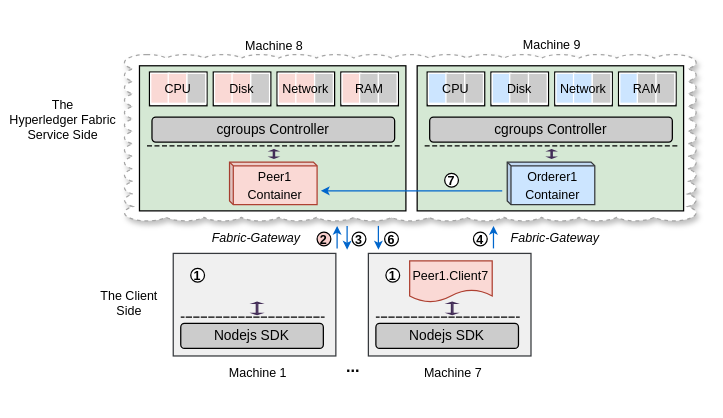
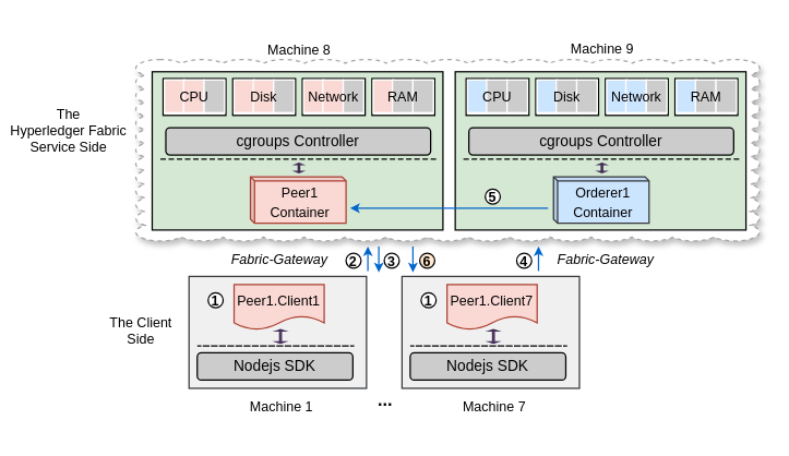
  <mxCell id="0" />
  <mxCell id="1" parent="0" />
  <mxCell id="2" value="" style="whiteSpace=wrap;html=1;shape=mxgraph.basic.cloud_rect;gradientColor=none;strokeColor=#A6A6A6;shadow=1;strokeWidth=1;perimeterSpacing=0;sketch=0;dashed=1;" parent="1" vertex="1"><mxGeometry x="99" y="43" width="457" height="133" as="geometry" /></mxCell>
  <mxCell id="3" value="&lt;font style=&quot;font-size: 10px;&quot;&gt;Machine 9&lt;/font&gt;" style="text;html=1;strokeColor=none;fillColor=none;align=center;verticalAlign=middle;whiteSpace=wrap;rounded=0;fontSize=10;" parent="1" vertex="1"><mxGeometry x="411" y="20" width="60" height="30" as="geometry" /></mxCell>
  <mxCell id="4" value="" style="rounded=0;whiteSpace=wrap;html=1;fillColor=#D5E8D4;" parent="1" vertex="1"><mxGeometry x="111" y="52" width="213" height="116" as="geometry" /></mxCell>
  <mxCell id="5" value="cgroups Controller" style="rounded=1;whiteSpace=wrap;html=1;fillColor=#CCCCCC;strokeColor=#000000;fontSize=11;" parent="1" vertex="1"><mxGeometry x="121" y="93" width="194" height="20" as="geometry" /></mxCell>
  <mxCell id="6" value="" style="endArrow=none;dashed=1;html=1;rounded=0;fontColor=#000000;shape=link;sketch=0;width=0;endSize=29;" parent="1" edge="1"><mxGeometry width="50" height="50" relative="1" as="geometry"><mxPoint x="319" y="116" as="sourcePoint" /><mxPoint x="117" y="116" as="targetPoint" /></mxGeometry></mxCell>
  <mxCell id="7" value="" style="html=1;shadow=0;dashed=0;align=center;verticalAlign=middle;shape=mxgraph.arrows2.twoWayArrow;dy=0.8;dx=1.0;fontColor=#ffffff;strokeColor=#432D57;fillColor=#76608a;direction=south;" parent="1" vertex="1"><mxGeometry x="216" y="119" width="5" height="7" as="geometry" /></mxCell>
  <mxCell id="8" value="" style="rounded=0;whiteSpace=wrap;html=1;shadow=0;labelBackgroundColor=none;fontSize=10;fontColor=#000000;strokeColor=#000000;fillColor=#FFFFFF;" parent="1" vertex="1"><mxGeometry x="119" y="57" width="46" height="27" as="geometry" /></mxCell>
  <mxCell id="9" value="" style="rounded=0;whiteSpace=wrap;html=1;shadow=0;fontSize=10;strokeColor=#FFFFFF;fillColor=#fad9d5;imageWidth=21;imageHeight=21;absoluteArcSize=1;" parent="1" vertex="1"><mxGeometry x="120" y="58" width="15" height="24" as="geometry" /></mxCell>
  <mxCell id="10" value="" style="rounded=0;whiteSpace=wrap;html=1;shadow=0;fontSize=10;strokeColor=#FFFFFF;fillColor=#fad9d5;imageWidth=21;imageHeight=21;absoluteArcSize=1;" parent="1" vertex="1"><mxGeometry x="134" y="58" width="15" height="24" as="geometry" /></mxCell>
  <mxCell id="11" value="" style="rounded=0;whiteSpace=wrap;html=1;shadow=0;fontSize=10;fontColor=#000000;strokeColor=#FFFFFF;fillColor=#CCCCCC;imageWidth=21;imageHeight=21;absoluteArcSize=1;" parent="1" vertex="1"><mxGeometry x="149" y="58" width="15" height="24" as="geometry" /></mxCell>
  <mxCell id="12" value="CPU" style="text;html=1;strokeColor=none;fillColor=none;align=center;verticalAlign=middle;whiteSpace=wrap;rounded=0;fontSize=10;" parent="1" vertex="1"><mxGeometry x="115" y="58" width="54" height="24" as="geometry" /></mxCell>
  <mxCell id="13" value="" style="rounded=0;whiteSpace=wrap;html=1;shadow=0;labelBackgroundColor=none;fontSize=10;fontColor=#000000;strokeColor=#000000;fillColor=#FFFFFF;" parent="1" vertex="1"><mxGeometry x="170" y="57" width="46" height="27" as="geometry" /></mxCell>
  <mxCell id="14" value="" style="rounded=0;whiteSpace=wrap;html=1;shadow=0;fontSize=10;strokeColor=#FFFFFF;fillColor=#fad9d5;imageWidth=21;imageHeight=21;absoluteArcSize=1;" parent="1" vertex="1"><mxGeometry x="171" y="58" width="15" height="24" as="geometry" /></mxCell>
  <mxCell id="15" value="" style="rounded=0;whiteSpace=wrap;html=1;shadow=0;fontSize=10;strokeColor=#FFFFFF;fillColor=#fad9d5;imageWidth=21;imageHeight=21;absoluteArcSize=1;" parent="1" vertex="1"><mxGeometry x="185" y="58" width="15" height="24" as="geometry" /></mxCell>
  <mxCell id="16" value="" style="rounded=0;whiteSpace=wrap;html=1;shadow=0;fontSize=10;fontColor=#000000;strokeColor=#FFFFFF;fillColor=#CCCCCC;imageWidth=21;imageHeight=21;absoluteArcSize=1;" parent="1" vertex="1"><mxGeometry x="200" y="58" width="15" height="24" as="geometry" /></mxCell>
  <mxCell id="17" value="Disk" style="text;html=1;strokeColor=none;fillColor=none;align=center;verticalAlign=middle;whiteSpace=wrap;rounded=0;fontSize=10;" parent="1" vertex="1"><mxGeometry x="166" y="58" width="54" height="24" as="geometry" /></mxCell>
  <mxCell id="18" value="" style="rounded=0;whiteSpace=wrap;html=1;shadow=0;labelBackgroundColor=none;fontSize=10;fontColor=#000000;strokeColor=#000000;fillColor=#FFFFFF;" parent="1" vertex="1"><mxGeometry x="221" y="57" width="46" height="27" as="geometry" /></mxCell>
  <mxCell id="19" value="" style="rounded=0;whiteSpace=wrap;html=1;shadow=0;fontSize=10;strokeColor=#FFFFFF;fillColor=#fad9d5;imageWidth=21;imageHeight=21;absoluteArcSize=1;" parent="1" vertex="1"><mxGeometry x="222" y="58" width="15" height="24" as="geometry" /></mxCell>
  <mxCell id="20" value="" style="rounded=0;whiteSpace=wrap;html=1;shadow=0;fontSize=10;strokeColor=#FFFFFF;fillColor=#fad9d5;imageWidth=21;imageHeight=21;absoluteArcSize=1;" parent="1" vertex="1"><mxGeometry x="236" y="58" width="15" height="24" as="geometry" /></mxCell>
  <mxCell id="21" value="" style="rounded=0;whiteSpace=wrap;html=1;shadow=0;fontSize=10;fontColor=#000000;strokeColor=#FFFFFF;fillColor=#CCCCCC;imageWidth=21;imageHeight=21;absoluteArcSize=1;" parent="1" vertex="1"><mxGeometry x="251" y="58" width="15" height="24" as="geometry" /></mxCell>
  <mxCell id="22" value="Network" style="text;html=1;strokeColor=none;fillColor=none;align=center;verticalAlign=middle;whiteSpace=wrap;rounded=0;fontSize=10;" parent="1" vertex="1"><mxGeometry x="217" y="58" width="54" height="24" as="geometry" /></mxCell>
  <mxCell id="23" value="&lt;font style=&quot;font-size: 10px;&quot;&gt;Peer1&lt;br style=&quot;&quot;&gt;Container&lt;/font&gt;" style="shape=cube;whiteSpace=wrap;html=1;boundedLbl=1;backgroundOutline=1;darkOpacity=0.05;darkOpacity2=0.1;shadow=0;size=3;fontSize=11;fillColor=#fad9d5;strokeColor=#ae4132;" parent="1" vertex="1"><mxGeometry x="183" y="129" width="70" height="34" as="geometry" /></mxCell>
  <mxCell id="24" value="&lt;font style=&quot;font-size: 10px;&quot;&gt;Machine 8&lt;/font&gt;" style="text;html=1;strokeColor=none;fillColor=none;align=center;verticalAlign=middle;whiteSpace=wrap;rounded=0;fontSize=10;" parent="1" vertex="1"><mxGeometry x="189" y="21" width="60" height="30" as="geometry" /></mxCell>
  <mxCell id="25" value="&lt;font style=&quot;font-size: 10px;&quot;&gt;The Hyperledger&amp;nbsp;Fabric&lt;br&gt;Service Side&lt;br&gt;&lt;/font&gt;" style="text;html=1;strokeColor=none;fillColor=none;align=center;verticalAlign=middle;whiteSpace=wrap;rounded=0;fontSize=8;" parent="1" vertex="1"><mxGeometry x="20" y="80" width="60" height="30" as="geometry" /></mxCell>
  <mxCell id="26" value="" style="rounded=0;whiteSpace=wrap;html=1;fillColor=#F0F0F0;strokeColor=#36393d;" parent="1" vertex="1"><mxGeometry x="294" y="202" width="130" height="82" as="geometry" /></mxCell>
  <mxCell id="27" value="Nodejs SDK" style="rounded=1;whiteSpace=wrap;html=1;fontSize=11;fillColor=#CCCCCC;strokeColor=#000000;" parent="1" vertex="1"><mxGeometry x="300" y="258" width="114" height="20" as="geometry" /></mxCell>
  <mxCell id="28" value="" style="endArrow=none;dashed=1;html=1;rounded=0;fontColor=#000000;shape=link;sketch=0;width=0;" parent="1" edge="1"><mxGeometry width="50" height="50" relative="1" as="geometry"><mxPoint x="415" y="253" as="sourcePoint" /><mxPoint x="300" y="253" as="targetPoint" /></mxGeometry></mxCell>
  <mxCell id="29" value="" style="html=1;shadow=0;dashed=0;align=center;verticalAlign=middle;shape=mxgraph.arrows2.twoWayArrow;dy=0.8;dx=1.0;fontColor=#ffffff;strokeColor=#432D57;fillColor=#76608a;direction=south;" parent="1" vertex="1"><mxGeometry x="358" y="241" width="6" height="10" as="geometry" /></mxCell>
  <mxCell id="30" value="&lt;font style=&quot;font-size: 10px;&quot;&gt;Peer1.Client7&lt;/font&gt;" style="shape=document;whiteSpace=wrap;html=1;boundedLbl=1;fillColor=#fad9d5;strokeColor=#ae4132;" parent="1" vertex="1"><mxGeometry x="327" y="208" width="66" height="33" as="geometry" /></mxCell>
  <mxCell id="31" value="&lt;font style=&quot;font-size: 10px;&quot;&gt;Machine 7&lt;/font&gt;" style="text;html=1;strokeColor=none;fillColor=none;align=center;verticalAlign=middle;whiteSpace=wrap;rounded=0;fontSize=10;" parent="1" vertex="1"><mxGeometry x="332" y="282" width="60" height="30" as="geometry" /></mxCell>
  <mxCell id="32" value="1" style="ellipse;whiteSpace=wrap;html=1;aspect=fixed;fontSize=10;strokeColor=#000000;fillColor=#FFFFFF;fontStyle=1" parent="1" vertex="1"><mxGeometry x="308" y="214" width="11" height="11" as="geometry" /></mxCell>
  <mxCell id="33" value="" style="rounded=0;whiteSpace=wrap;html=1;fillColor=#F0F0F0;strokeColor=#36393d;" parent="1" vertex="1"><mxGeometry x="138" y="202" width="130" height="82" as="geometry" /></mxCell>
  <mxCell id="34" value="Nodejs SDK" style="rounded=1;whiteSpace=wrap;html=1;fontSize=11;fillColor=#CCCCCC;strokeColor=#000000;" parent="1" vertex="1"><mxGeometry x="144" y="258" width="114" height="20" as="geometry" /></mxCell>
  <mxCell id="35" value="" style="endArrow=none;dashed=1;html=1;rounded=0;fontColor=#000000;shape=link;sketch=0;width=0;" parent="1" edge="1"><mxGeometry width="50" height="50" relative="1" as="geometry"><mxPoint x="259" y="253" as="sourcePoint" /><mxPoint x="144" y="253" as="targetPoint" /></mxGeometry></mxCell>
  <mxCell id="36" value="" style="html=1;shadow=0;dashed=0;align=center;verticalAlign=middle;shape=mxgraph.arrows2.twoWayArrow;dy=0.8;dx=1.0;fontColor=#ffffff;strokeColor=#432D57;fillColor=#76608a;direction=south;" parent="1" vertex="1"><mxGeometry x="202" y="241" width="6" height="10" as="geometry" /></mxCell>
+ <mxCell id="37" value="&lt;font style=&quot;font-size: 10px;&quot;&gt;Peer1.Client1&lt;/font&gt;" style="shape=document;whiteSpace=wrap;html=1;boundedLbl=1;fillColor=#fad9d5;strokeColor=#ae4132;" parent="1" vertex="1"><mxGeometry x="171" y="208" width="66" height="33" as="geometry" /></mxCell>
  <mxCell id="38" value="&lt;font style=&quot;font-size: 10px;&quot;&gt;Machine 1&lt;/font&gt;" style="text;html=1;strokeColor=none;fillColor=none;align=center;verticalAlign=middle;whiteSpace=wrap;rounded=0;fontSize=10;" parent="1" vertex="1"><mxGeometry x="176" y="282" width="60" height="30" as="geometry" /></mxCell>
  <mxCell id="39" value="1" style="ellipse;whiteSpace=wrap;html=1;aspect=fixed;fontSize=10;strokeColor=#000000;fillColor=#FFFFFF;fontStyle=1" parent="1" vertex="1"><mxGeometry x="152" y="214" width="11" height="11" as="geometry" /></mxCell>
  <mxCell id="40" value="&lt;b&gt;&lt;font style=&quot;font-size: 13px;&quot;&gt;...&lt;/font&gt;&lt;/b&gt;" style="text;html=1;strokeColor=none;fillColor=none;align=center;verticalAlign=middle;whiteSpace=wrap;rounded=0;fontSize=10;" parent="1" vertex="1"><mxGeometry x="252" y="277" width="60" height="30" as="geometry" /></mxCell>
  <mxCell id="41" value="&lt;span style=&quot;font-size: 10px;&quot;&gt;The Client&lt;br&gt;Side&lt;br&gt;&lt;/span&gt;" style="text;html=1;strokeColor=none;fillColor=none;align=center;verticalAlign=middle;whiteSpace=wrap;rounded=0;fontSize=8;" parent="1" vertex="1"><mxGeometry x="73" y="227" width="60" height="30" as="geometry" /></mxCell>
  <mxCell id="42" value="" style="endArrow=classic;html=1;rounded=0;fontSize=10;strokeColor=#0066CC;endSize=4;startSize=4;" parent="1" edge="1"><mxGeometry width="50" height="50" relative="1" as="geometry"><mxPoint x="394" y="198" as="sourcePoint" /><mxPoint x="394" y="180" as="targetPoint" /></mxGeometry></mxCell>
  <mxCell id="43" value="4" style="ellipse;whiteSpace=wrap;html=1;aspect=fixed;fontSize=10;strokeColor=#000000;fillColor=#FFFFFF;fontStyle=1" parent="1" vertex="1"><mxGeometry x="378" y="185" width="11" height="11" as="geometry" /></mxCell>
  <mxCell id="44" value="" style="endArrow=classic;html=1;rounded=0;fontSize=10;strokeColor=#0066CC;endSize=4;startSize=4;" parent="1" edge="1"><mxGeometry width="50" height="50" relative="1" as="geometry"><mxPoint x="269" y="198" as="sourcePoint" /><mxPoint x="269" y="180" as="targetPoint" /></mxGeometry></mxCell>
  <mxCell id="45" value="" style="endArrow=classic;html=1;rounded=0;fontSize=10;strokeColor=#0066CC;endSize=4;startSize=4;jumpSize=6;" parent="1" edge="1"><mxGeometry width="50" height="50" relative="1" as="geometry"><mxPoint x="277" y="180" as="sourcePoint" /><mxPoint x="277" y="199" as="targetPoint" /></mxGeometry></mxCell>
  <mxCell id="46" value="" style="endArrow=classic;html=1;rounded=0;fontSize=10;strokeColor=#0066CC;endSize=4;startSize=4;jumpSize=6;" parent="1" edge="1"><mxGeometry width="50" height="50" relative="1" as="geometry"><mxPoint x="302" y="180" as="sourcePoint" /><mxPoint x="302" y="199" as="targetPoint" /></mxGeometry></mxCell>
- <mxCell id="47" value="2" style="ellipse;whiteSpace=wrap;html=1;aspect=fixed;fontSize=10;strokeColor=#000000;fillColor=#f8cecc;fontStyle=1;" parent="1" vertex="1"><mxGeometry x="253" y="185" width="11" height="11" as="geometry" /></mxCell>
+ <mxCell id="47" value="2" style="ellipse;whiteSpace=wrap;html=1;aspect=fixed;fontSize=10;strokeColor=#000000;fillColor=#FFFFFF;fontStyle=1" parent="1" vertex="1"><mxGeometry x="253" y="185" width="11" height="11" as="geometry" /></mxCell>
  <mxCell id="48" value="3" style="ellipse;whiteSpace=wrap;html=1;aspect=fixed;fontSize=10;strokeColor=#000000;fillColor=#FFFFFF;fontStyle=1" parent="1" vertex="1"><mxGeometry x="281" y="185" width="11" height="11" as="geometry" /></mxCell>
- <mxCell id="49" value="6" style="ellipse;whiteSpace=wrap;html=1;aspect=fixed;fontSize=10;strokeColor=#000000;fillColor=#FFFFFF;fontStyle=1" parent="1" vertex="1"><mxGeometry x="307" y="185" width="11" height="11" as="geometry" /></mxCell>
+ <mxCell id="49" value="6" style="ellipse;whiteSpace=wrap;html=1;aspect=fixed;fontSize=10;strokeColor=#000000;fillColor=#ffe6cc;fontStyle=1;" parent="1" vertex="1"><mxGeometry x="307" y="185" width="11" height="11" as="geometry" /></mxCell>
  <mxCell id="50" value="" style="rounded=0;whiteSpace=wrap;html=1;shadow=0;labelBackgroundColor=none;fontSize=10;fontColor=#000000;strokeColor=#000000;fillColor=#FFFFFF;" parent="1" vertex="1"><mxGeometry x="272" y="57" width="46" height="27" as="geometry" /></mxCell>
  <mxCell id="51" value="" style="rounded=0;whiteSpace=wrap;html=1;shadow=0;fontSize=10;strokeColor=#FFFFFF;fillColor=#fad9d5;imageWidth=21;imageHeight=21;absoluteArcSize=1;" parent="1" vertex="1"><mxGeometry x="273" y="58" width="15" height="24" as="geometry" /></mxCell>
  <mxCell id="52" value="" style="rounded=0;whiteSpace=wrap;html=1;shadow=0;fontSize=10;strokeColor=#FFFFFF;fillColor=#CCCCCC;imageWidth=21;imageHeight=21;absoluteArcSize=1;" parent="1" vertex="1"><mxGeometry x="287" y="58" width="15" height="24" as="geometry" /></mxCell>
  <mxCell id="53" value="" style="rounded=0;whiteSpace=wrap;html=1;shadow=0;fontSize=10;fontColor=#000000;strokeColor=#FFFFFF;fillColor=#CCCCCC;imageWidth=21;imageHeight=21;absoluteArcSize=1;" parent="1" vertex="1"><mxGeometry x="302" y="58" width="15" height="24" as="geometry" /></mxCell>
  <mxCell id="54" value="RAM" style="text;html=1;strokeColor=none;fillColor=none;align=center;verticalAlign=middle;whiteSpace=wrap;rounded=0;fontSize=10;" parent="1" vertex="1"><mxGeometry x="268" y="58" width="54" height="24" as="geometry" /></mxCell>
  <mxCell id="55" value="" style="rounded=0;whiteSpace=wrap;html=1;fillColor=#D5E8D4;" parent="1" vertex="1"><mxGeometry x="333" y="52" width="213" height="116" as="geometry" /></mxCell>
  <mxCell id="56" value="cgroups Controller" style="rounded=1;whiteSpace=wrap;html=1;fillColor=#CCCCCC;strokeColor=#000000;fontSize=11;" parent="1" vertex="1"><mxGeometry x="343" y="93" width="194" height="20" as="geometry" /></mxCell>
  <mxCell id="57" value="" style="endArrow=none;dashed=1;html=1;rounded=0;fontColor=#000000;shape=link;sketch=0;width=0;endSize=29;" parent="1" edge="1"><mxGeometry width="50" height="50" relative="1" as="geometry"><mxPoint x="541" y="116" as="sourcePoint" /><mxPoint x="339" y="116" as="targetPoint" /></mxGeometry></mxCell>
  <mxCell id="58" value="" style="html=1;shadow=0;dashed=0;align=center;verticalAlign=middle;shape=mxgraph.arrows2.twoWayArrow;dy=0.8;dx=1.0;fontColor=#ffffff;strokeColor=#432D57;fillColor=#76608a;direction=south;" parent="1" vertex="1"><mxGeometry x="438" y="119" width="5" height="7" as="geometry" /></mxCell>
  <mxCell id="59" value="" style="rounded=0;whiteSpace=wrap;html=1;shadow=0;labelBackgroundColor=none;fontSize=10;fontColor=#000000;strokeColor=#000000;fillColor=#FFFFFF;" parent="1" vertex="1"><mxGeometry x="341" y="57" width="46" height="27" as="geometry" /></mxCell>
  <mxCell id="60" value="" style="rounded=0;whiteSpace=wrap;html=1;shadow=0;fontSize=10;strokeColor=#FFFFFF;fillColor=#CCE5FF;imageWidth=21;imageHeight=21;absoluteArcSize=1;" parent="1" vertex="1"><mxGeometry x="342" y="58" width="15" height="24" as="geometry" /></mxCell>
  <mxCell id="61" value="" style="rounded=0;whiteSpace=wrap;html=1;shadow=0;fontSize=10;strokeColor=#FFFFFF;fillColor=#CCCCCC;imageWidth=21;imageHeight=21;absoluteArcSize=1;" parent="1" vertex="1"><mxGeometry x="356" y="58" width="15" height="24" as="geometry" /></mxCell>
  <mxCell id="62" value="" style="rounded=0;whiteSpace=wrap;html=1;shadow=0;fontSize=10;fontColor=#000000;strokeColor=#FFFFFF;fillColor=#CCCCCC;imageWidth=21;imageHeight=21;absoluteArcSize=1;" parent="1" vertex="1"><mxGeometry x="371" y="58" width="15" height="24" as="geometry" /></mxCell>
  <mxCell id="63" value="CPU" style="text;html=1;strokeColor=none;fillColor=none;align=center;verticalAlign=middle;whiteSpace=wrap;rounded=0;fontSize=10;" parent="1" vertex="1"><mxGeometry x="337" y="58" width="54" height="24" as="geometry" /></mxCell>
  <mxCell id="64" value="" style="rounded=0;whiteSpace=wrap;html=1;shadow=0;labelBackgroundColor=none;fontSize=10;fontColor=#000000;strokeColor=#000000;fillColor=#FFFFFF;" parent="1" vertex="1"><mxGeometry x="392" y="57" width="46" height="27" as="geometry" /></mxCell>
  <mxCell id="65" value="" style="rounded=0;whiteSpace=wrap;html=1;shadow=0;fontSize=10;strokeColor=#FFFFFF;fillColor=#CCE5FF;imageWidth=21;imageHeight=21;absoluteArcSize=1;" parent="1" vertex="1"><mxGeometry x="393" y="58" width="15" height="24" as="geometry" /></mxCell>
  <mxCell id="66" value="" style="rounded=0;whiteSpace=wrap;html=1;shadow=0;fontSize=10;strokeColor=#FFFFFF;fillColor=#CCCCCC;imageWidth=21;imageHeight=21;absoluteArcSize=1;" parent="1" vertex="1"><mxGeometry x="407" y="58" width="15" height="24" as="geometry" /></mxCell>
  <mxCell id="67" value="" style="rounded=0;whiteSpace=wrap;html=1;shadow=0;fontSize=10;fontColor=#000000;strokeColor=#FFFFFF;fillColor=#CCCCCC;imageWidth=21;imageHeight=21;absoluteArcSize=1;" parent="1" vertex="1"><mxGeometry x="422" y="58" width="15" height="24" as="geometry" /></mxCell>
  <mxCell id="68" value="Disk" style="text;html=1;strokeColor=none;fillColor=none;align=center;verticalAlign=middle;whiteSpace=wrap;rounded=0;fontSize=10;" parent="1" vertex="1"><mxGeometry x="388" y="58" width="54" height="24" as="geometry" /></mxCell>
  <mxCell id="69" value="" style="rounded=0;whiteSpace=wrap;html=1;shadow=0;labelBackgroundColor=none;fontSize=10;fontColor=#000000;strokeColor=#000000;fillColor=#FFFFFF;" parent="1" vertex="1"><mxGeometry x="443" y="57" width="46" height="27" as="geometry" /></mxCell>
  <mxCell id="70" value="" style="rounded=0;whiteSpace=wrap;html=1;shadow=0;fontSize=10;strokeColor=#FFFFFF;fillColor=#CCE5FF;imageWidth=21;imageHeight=21;absoluteArcSize=1;" parent="1" vertex="1"><mxGeometry x="444" y="58" width="15" height="24" as="geometry" /></mxCell>
  <mxCell id="71" value="" style="rounded=0;whiteSpace=wrap;html=1;shadow=0;fontSize=10;strokeColor=#FFFFFF;fillColor=#CCE5FF;imageWidth=21;imageHeight=21;absoluteArcSize=1;" parent="1" vertex="1"><mxGeometry x="458" y="58" width="15" height="24" as="geometry" /></mxCell>
  <mxCell id="72" value="" style="rounded=0;whiteSpace=wrap;html=1;shadow=0;fontSize=10;fontColor=#000000;strokeColor=#FFFFFF;fillColor=#CCCCCC;imageWidth=21;imageHeight=21;absoluteArcSize=1;" parent="1" vertex="1"><mxGeometry x="473" y="58" width="15" height="24" as="geometry" /></mxCell>
  <mxCell id="73" value="Network" style="text;html=1;strokeColor=none;fillColor=none;align=center;verticalAlign=middle;whiteSpace=wrap;rounded=0;fontSize=10;" parent="1" vertex="1"><mxGeometry x="439" y="58" width="54" height="24" as="geometry" /></mxCell>
  <mxCell id="74" value="&lt;font style=&quot;font-size: 10px;&quot;&gt;Orderer1&lt;br style=&quot;&quot;&gt;Container&lt;/font&gt;" style="shape=cube;whiteSpace=wrap;html=1;boundedLbl=1;backgroundOutline=1;darkOpacity=0.05;darkOpacity2=0.1;shadow=0;size=3;fontSize=11;fillColor=#cce5ff;strokeColor=#36393d;" parent="1" vertex="1"><mxGeometry x="405" y="129" width="70" height="34" as="geometry" /></mxCell>
  <mxCell id="75" value="" style="rounded=0;whiteSpace=wrap;html=1;shadow=0;labelBackgroundColor=none;fontSize=10;fontColor=#000000;strokeColor=#000000;fillColor=#FFFFFF;" parent="1" vertex="1"><mxGeometry x="494" y="57" width="46" height="27" as="geometry" /></mxCell>
  <mxCell id="76" value="" style="rounded=0;whiteSpace=wrap;html=1;shadow=0;fontSize=10;strokeColor=#FFFFFF;fillColor=#CCE5FF;imageWidth=21;imageHeight=21;absoluteArcSize=1;" parent="1" vertex="1"><mxGeometry x="495" y="58" width="15" height="24" as="geometry" /></mxCell>
  <mxCell id="77" value="" style="rounded=0;whiteSpace=wrap;html=1;shadow=0;fontSize=10;strokeColor=#FFFFFF;fillColor=#CCCCCC;imageWidth=21;imageHeight=21;absoluteArcSize=1;" parent="1" vertex="1"><mxGeometry x="509" y="58" width="15" height="24" as="geometry" /></mxCell>
  <mxCell id="78" value="" style="rounded=0;whiteSpace=wrap;html=1;shadow=0;fontSize=10;fontColor=#000000;strokeColor=#FFFFFF;fillColor=#CCCCCC;imageWidth=21;imageHeight=21;absoluteArcSize=1;" parent="1" vertex="1"><mxGeometry x="524" y="58" width="15" height="24" as="geometry" /></mxCell>
  <mxCell id="79" value="RAM" style="text;html=1;strokeColor=none;fillColor=none;align=center;verticalAlign=middle;whiteSpace=wrap;rounded=0;fontSize=10;" parent="1" vertex="1"><mxGeometry x="490" y="58" width="54" height="24" as="geometry" /></mxCell>
  <mxCell id="80" value="" style="endArrow=classic;html=1;rounded=0;fontSize=10;strokeColor=#0066CC;endSize=4;startSize=4;jumpSize=6;" parent="1" edge="1"><mxGeometry width="50" height="50" relative="1" as="geometry"><mxPoint x="401" y="152" as="sourcePoint" /><mxPoint x="256" y="152" as="targetPoint" /></mxGeometry></mxCell>
- <mxCell id="81" value="7" style="ellipse;whiteSpace=wrap;html=1;aspect=fixed;fontSize=10;strokeColor=#000000;fillColor=#FFFFFF;fontStyle=1" parent="1" vertex="1"><mxGeometry x="355" y="138" width="11" height="11" as="geometry" /></mxCell>
+ <mxCell id="81" value="5" style="ellipse;whiteSpace=wrap;html=1;aspect=fixed;fontSize=10;strokeColor=#000000;fillColor=#FFFFFF;fontStyle=1" parent="1" vertex="1"><mxGeometry x="355" y="138" width="11" height="11" as="geometry" /></mxCell>
  <mxCell id="82" value="&lt;span style=&quot;font-size: 10px;&quot;&gt;&lt;i&gt;Fabric-Gateway&lt;/i&gt;&lt;/span&gt;" style="text;html=1;strokeColor=none;fillColor=none;align=center;verticalAlign=middle;whiteSpace=wrap;rounded=0;fontSize=8;" parent="1" vertex="1"><mxGeometry x="160" y="174" width="89" height="30" as="geometry" /></mxCell>
  <mxCell id="83" value="&lt;span style=&quot;font-size: 10px;&quot;&gt;&lt;i&gt;Fabric-Gateway&lt;/i&gt;&lt;/span&gt;" style="text;html=1;strokeColor=none;fillColor=none;align=center;verticalAlign=middle;whiteSpace=wrap;rounded=0;fontSize=8;" parent="1" vertex="1"><mxGeometry x="399" y="174" width="89" height="30" as="geometry" /></mxCell>
